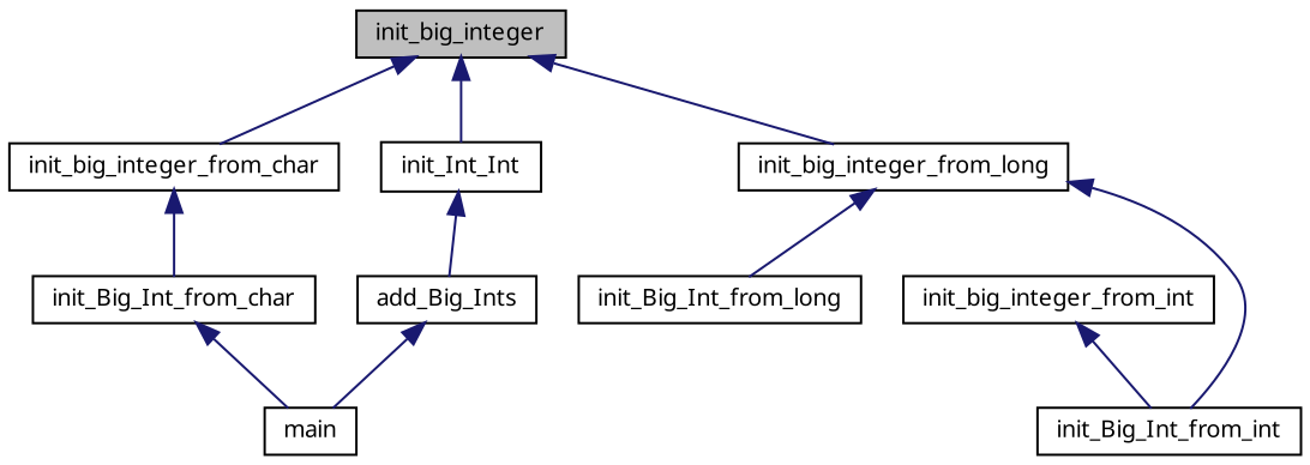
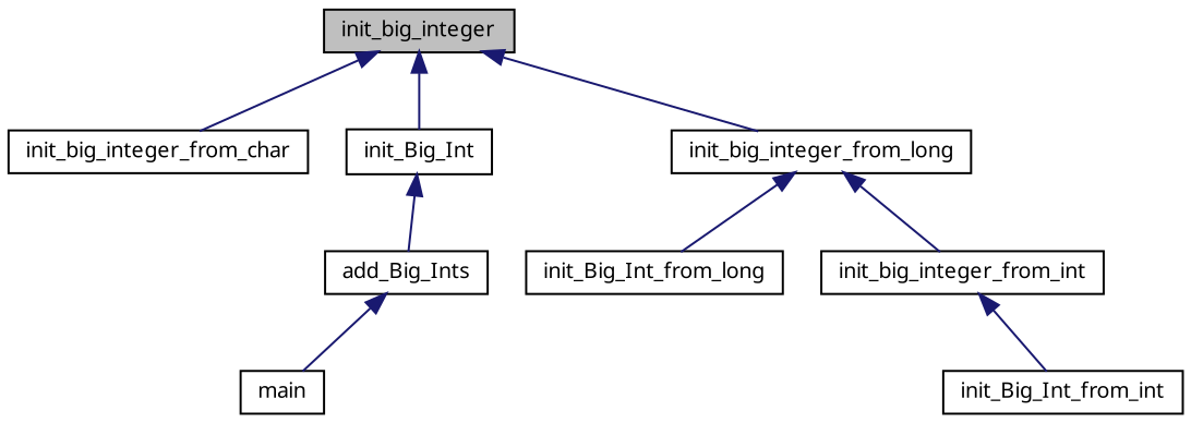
  digraph {
    fontname="Noto Sans"
    rankdir=TB
    node [color=black fillcolor=white fontname="Noto Sans" fontsize=10 shape=record style=filled]
    edge [color=midnightblue dir=back fontname="Noto Sans" fontsize=10 labelfontname=Helvetica labelfontsize=10 style=solid]
    n1 [fillcolor=grey75 fontcolor=black height=0.2 label=init_big_integer width=0.4]
-   n2 [height=0.2 label=init_Int_Int width=0.4]
+   n2 [height=0.2 label=init_Big_Int width=0.4]
    n3 [height=0.2 label=init_big_integer_from_long width=0.4]
    n4 [height=0.2 label=init_big_integer_from_char width=0.4]
    n5 [height=0.2 label=add_Big_Ints width=0.4]
    n6 [height=0.2 label=init_Big_Int_from_long width=0.4]
    n7 [height=0.2 label=init_big_integer_from_int width=0.4]
-   n8 [height=0.2 label=init_Big_Int_from_char width=0.4]
    n9 [height=0.2 label=main width=0.4]
    n10 [height=0.2 label=init_Big_Int_from_int width=0.4]
    n1 -> n2
    n1 -> n3
    n1 -> n4
    n2 -> n5
    n3 -> n6
-   n3 -> n10
-   n4 -> n8
+   n3 -> n7
    n5 -> n9
    n7 -> n10
-   n8 -> n9
  }
